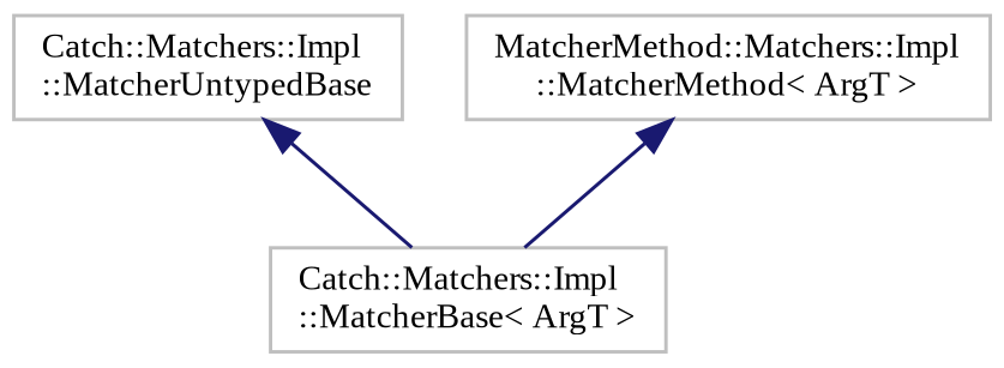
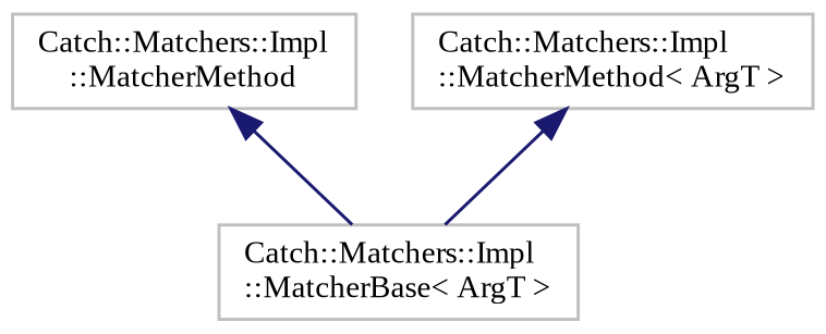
  digraph {
    fontname="Liberation Serif"
    rankdir=TB
    node [color=grey75 fillcolor=white fontname="Liberation Serif" fontsize=10 shape=record style=filled]
    edge [color=midnightblue dir=back fontname="Liberation Serif" fontsize=10 labelfontname=Helvetica labelfontsize=10 style=solid]
    n1 [height=0.2 label="Catch::Matchers::Impl\l::MatcherBase\< ArgT \>" width=0.4]
-   n2 [height=0.2 label="Catch::Matchers::Impl\l::MatcherUntypedBase" width=0.4]
-   n3 [height=0.2 label="MatcherMethod::Matchers::Impl\l::MatcherMethod\< ArgT \>" width=0.4]
+   n2 [height=0.2 label="Catch::Matchers::Impl\l::MatcherMethod" width=0.4]
+   n3 [height=0.2 label="Catch::Matchers::Impl\l::MatcherMethod\< ArgT \>" width=0.4]
    n2 -> n1
    n3 -> n1
  }
